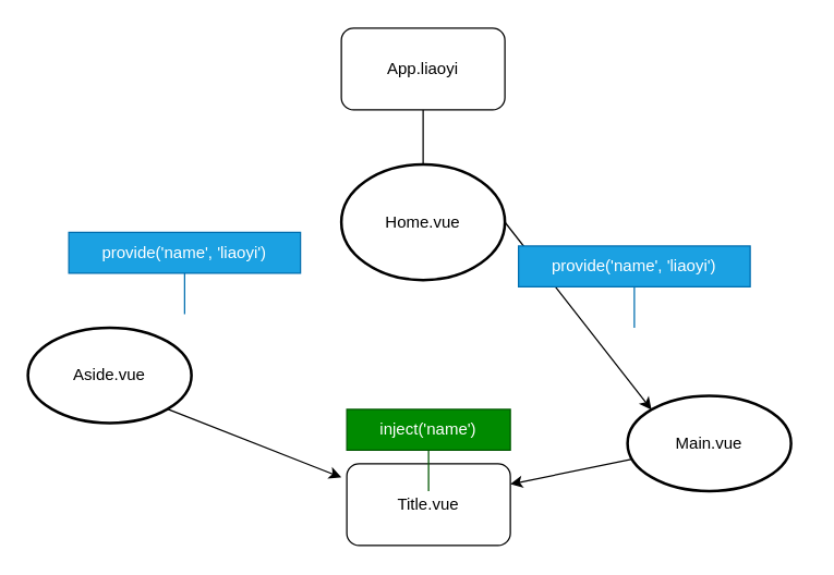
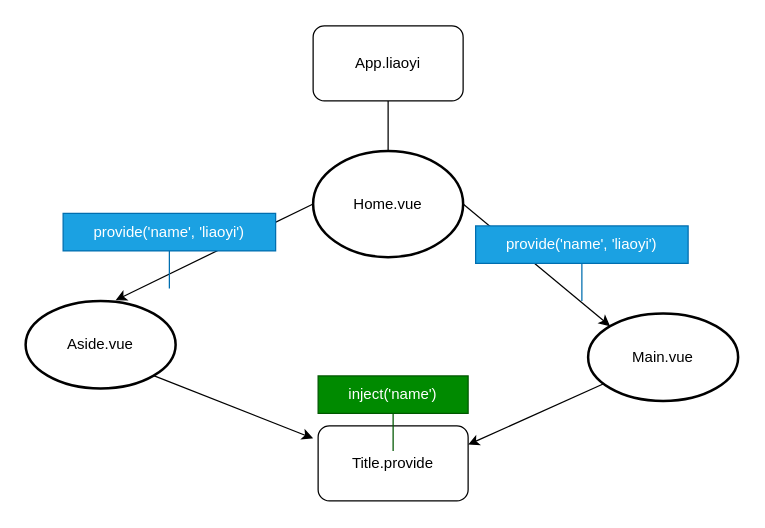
  <mxCell id="0" />
  <mxCell id="1" parent="0" />
  <mxCell id="2" value="App.liaoyi" style="rounded=1;whiteSpace=wrap;html=1;" vertex="1" parent="1"><mxGeometry x="250" y="20" width="120" height="60" as="geometry" /></mxCell>
- <mxCell id="3" value="Title.vue" style="rounded=1;whiteSpace=wrap;html=1;" vertex="1" parent="1"><mxGeometry x="254" y="340" width="120" height="60" as="geometry" /></mxCell>
+ <mxCell id="3" value="Title.provide" style="rounded=1;whiteSpace=wrap;html=1;" vertex="1" parent="1"><mxGeometry x="254" y="340" width="120" height="60" as="geometry" /></mxCell>
  <mxCell id="4" style="edgeStyle=none;html=1;exitX=1;exitY=0.5;exitDx=0;exitDy=0;entryX=0;entryY=0;entryDx=0;entryDy=0;" edge="1" parent="1" source="14" target="7"><mxGeometry relative="1" as="geometry" /></mxCell>
+ <mxCell id="5" style="edgeStyle=none;html=1;exitX=0;exitY=0.5;exitDx=0;exitDy=0;entryX=0.6;entryY=-0.007;entryDx=0;entryDy=0;entryPerimeter=0;" edge="1" parent="1" source="14" target="9"><mxGeometry relative="1" as="geometry"><mxPoint x="170" y="190" as="targetPoint" /></mxGeometry></mxCell>
  <mxCell id="6" style="edgeStyle=none;html=1;entryX=1;entryY=0.25;entryDx=0;entryDy=0;" edge="1" parent="1" source="7" target="3"><mxGeometry relative="1" as="geometry"><mxPoint x="380" y="360" as="targetPoint" /></mxGeometry></mxCell>
- <mxCell id="7" value="Main.vue" style="ellipse;whiteSpace=wrap;html=1;strokeWidth=2;" vertex="1" parent="1"><mxGeometry x="460" y="290" width="120" height="70" as="geometry" /></mxCell>
+ <mxCell id="7" value="Main.vue" style="ellipse;whiteSpace=wrap;html=1;strokeWidth=2;" vertex="1" parent="1"><mxGeometry x="470" y="250" width="120" height="70" as="geometry" /></mxCell>
  <mxCell id="8" style="edgeStyle=none;html=1;exitX=1;exitY=1;exitDx=0;exitDy=0;" edge="1" parent="1" source="9"><mxGeometry relative="1" as="geometry"><mxPoint x="250" y="350" as="targetPoint" /></mxGeometry></mxCell>
  <mxCell id="9" value="Aside.vue" style="ellipse;whiteSpace=wrap;html=1;strokeWidth=2;" vertex="1" parent="1"><mxGeometry x="20" y="240" width="120" height="70" as="geometry" /></mxCell>
  <mxCell id="10" value="inject('name')" style="shape=callout;whiteSpace=wrap;html=1;perimeter=calloutPerimeter;base=0;fillColor=#008a00;fontColor=#ffffff;strokeColor=#005700;" vertex="1" parent="1"><mxGeometry x="254" y="300" width="120" height="60" as="geometry" /></mxCell>
  <mxCell id="11" value="provide('name', 'liaoyi')" style="shape=callout;whiteSpace=wrap;html=1;perimeter=calloutPerimeter;base=0;fillColor=#1ba1e2;fontColor=#ffffff;strokeColor=#006EAF;" vertex="1" parent="1"><mxGeometry x="380" y="180" width="170" height="60" as="geometry" /></mxCell>
  <mxCell id="12" value="provide('name', 'liaoyi')" style="shape=callout;whiteSpace=wrap;html=1;perimeter=calloutPerimeter;base=0;fillColor=#1ba1e2;strokeColor=#006EAF;fontColor=#ffffff;" vertex="1" parent="1"><mxGeometry x="50" y="170" width="170" height="60" as="geometry" /></mxCell>
  <mxCell id="13" value="" style="edgeStyle=none;html=1;exitX=0.5;exitY=1;exitDx=0;exitDy=0;endArrow=none;entryX=0.5;entryY=0;entryDx=0;entryDy=0;" edge="1" parent="1" source="2" target="14"><mxGeometry relative="1" as="geometry"><mxPoint x="300" y="100" as="sourcePoint" /><mxPoint x="310" y="100" as="targetPoint" /></mxGeometry></mxCell>
  <mxCell id="14" value="Home.vue" style="ellipse;whiteSpace=wrap;html=1;gradientColor=none;fillColor=default;strokeWidth=2;" vertex="1" parent="1"><mxGeometry x="250" y="120" width="120" height="85" as="geometry" /></mxCell>
